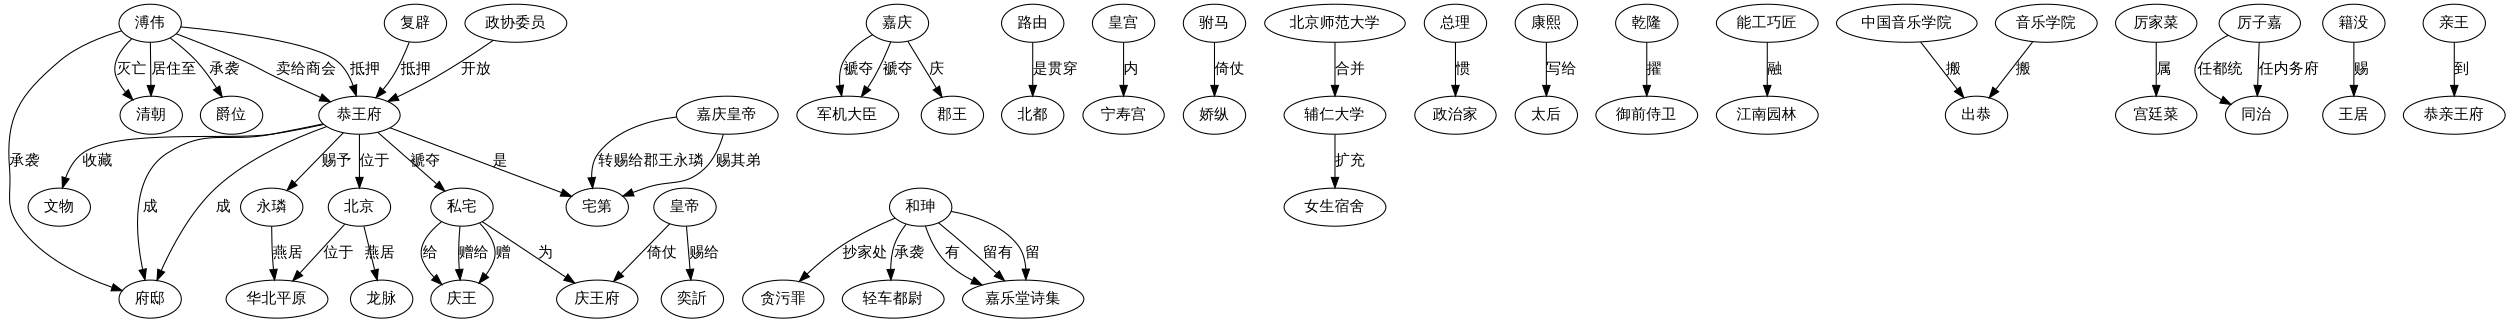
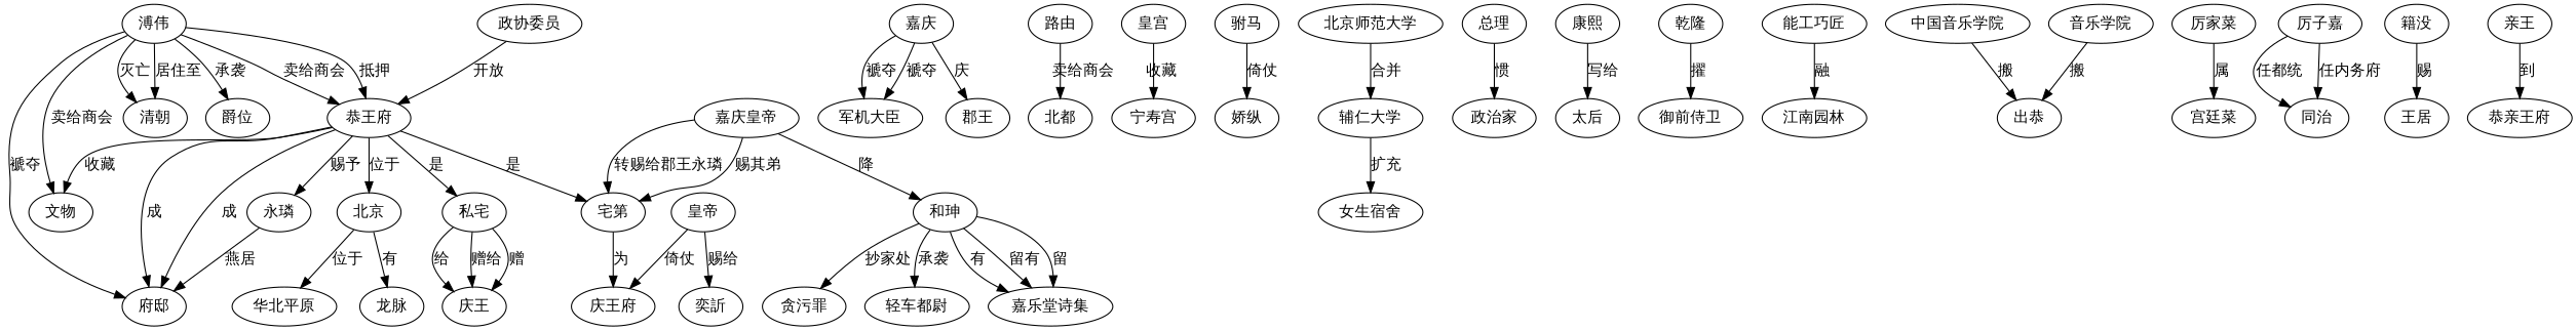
  digraph {
    fontname="Roboto Mono"
    node [fontname="Roboto Mono"]
    edge [fontname="Roboto Mono"]
    "恭王府"
    "北京"
    "府邸"
    "永璘"
    "宅第"
    "私宅"
    "文物"
    "龙脉"
    "华北平原"
    "庆王府"
    "庆王"
    "嘉庆"
    "军机大臣"
    "郡王"
    "嘉庆皇帝"
    "和珅"
    "嘉乐堂诗集"
    "贪污罪"
    "轻车都尉"
    "路由"
    "北都"
    "皇宫"
    "宁寿宫"
    "驸马"
    "娇纵"
    "辅仁大学"
    "女生宿舍"
    "北京师范大学"
    "总理"
    "政治家"
    "康熙"
    "太后"
    "溥伟"
    "清朝"
    "爵位"
    "乾隆"
    "御前侍卫"
    "能工巧匠"
    "江南园林"
    "皇帝"
    "奕訢"
-   "复辟"
    "中国音乐学院"
    "出恭"
    "音乐学院"
    "政协委员"
    "厉家菜"
    "宫廷菜"
    "厉子嘉"
    "同治"
    "籍没"
    "王居"
    "亲王"
    "恭亲王府"
    "恭王府" -> "北京" [label="位于"]
    "恭王府" -> "府邸" [label="成"]
    "恭王府" -> "府邸" [label="成"]
    "恭王府" -> "永璘" [label="赐予"]
    "恭王府" -> "宅第" [label="是"]
-   "恭王府" -> "私宅" [label="褫夺"]
+   "恭王府" -> "私宅" [label="是"]
    "恭王府" -> "文物" [label="收藏"]
-   "北京" -> "龙脉" [label="燕居"]
+   "北京" -> "龙脉" [label="有"]
    "北京" -> "华北平原" [label="位于"]
-   "永璘" -> "华北平原" [label="燕居"]
-   "私宅" -> "庆王府" [label="为"]
+   "永璘" -> "府邸" [label="燕居"]
+   "宅第" -> "庆王府" [label="为"]
    "私宅" -> "庆王" [label="赠"]
    "私宅" -> "庆王" [label="给"]
    "私宅" -> "庆王" [label="赠给"]
    "嘉庆" -> "军机大臣" [label="褫夺"]
    "嘉庆" -> "军机大臣" [label="褫夺"]
    "嘉庆" -> "郡王" [label="庆"]
    "嘉庆皇帝" -> "宅第" [label="转赐给郡王永璘"]
    "嘉庆皇帝" -> "宅第" [label="赐其弟"]
+   "嘉庆皇帝" -> "和珅" [label="降"]
    "和珅" -> "嘉乐堂诗集" [label="留有"]
    "和珅" -> "嘉乐堂诗集" [label="留"]
    "和珅" -> "嘉乐堂诗集" [label="有"]
    "和珅" -> "贪污罪" [label="抄家处"]
    "和珅" -> "轻车都尉" [label="承袭"]
-   "路由" -> "北都" [label="是贯穿"]
-   "皇宫" -> "宁寿宫" [label="内"]
+   "路由" -> "北都" [label="卖给商会"]
+   "皇宫" -> "宁寿宫" [label="收藏"]
    "驸马" -> "娇纵" [label="倚仗"]
    "辅仁大学" -> "女生宿舍" [label="扩充"]
    "北京师范大学" -> "辅仁大学" [label="合并"]
    "总理" -> "政治家" [label="惯"]
    "康熙" -> "太后" [label="写给"]
    "溥伟" -> "恭王府" [label="卖给商会"]
    "溥伟" -> "恭王府" [label="抵押"]
-   "溥伟" -> "府邸" [label="承袭"]
+   "溥伟" -> "府邸" [label="褫夺"]
+   "溥伟" -> "文物" [label="卖给商会"]
    "溥伟" -> "清朝" [label="居住至"]
    "溥伟" -> "清朝" [label="灭亡"]
    "溥伟" -> "爵位" [label="承袭"]
    "乾隆" -> "御前侍卫" [label="擢"]
    "能工巧匠" -> "江南园林" [label="融"]
    "皇帝" -> "庆王府" [label="倚仗"]
    "皇帝" -> "奕訢" [label="赐给"]
-   "复辟" -> "恭王府" [label="抵押"]
    "中国音乐学院" -> "出恭" [label="搬"]
    "音乐学院" -> "出恭" [label="搬"]
    "政协委员" -> "恭王府" [label="开放"]
    "厉家菜" -> "宫廷菜" [label="属"]
    "厉子嘉" -> "同治" [label="任都统"]
    "厉子嘉" -> "同治" [label="任内务府"]
    "籍没" -> "王居" [label="赐"]
    "亲王" -> "恭亲王府" [label="到"]
  }
